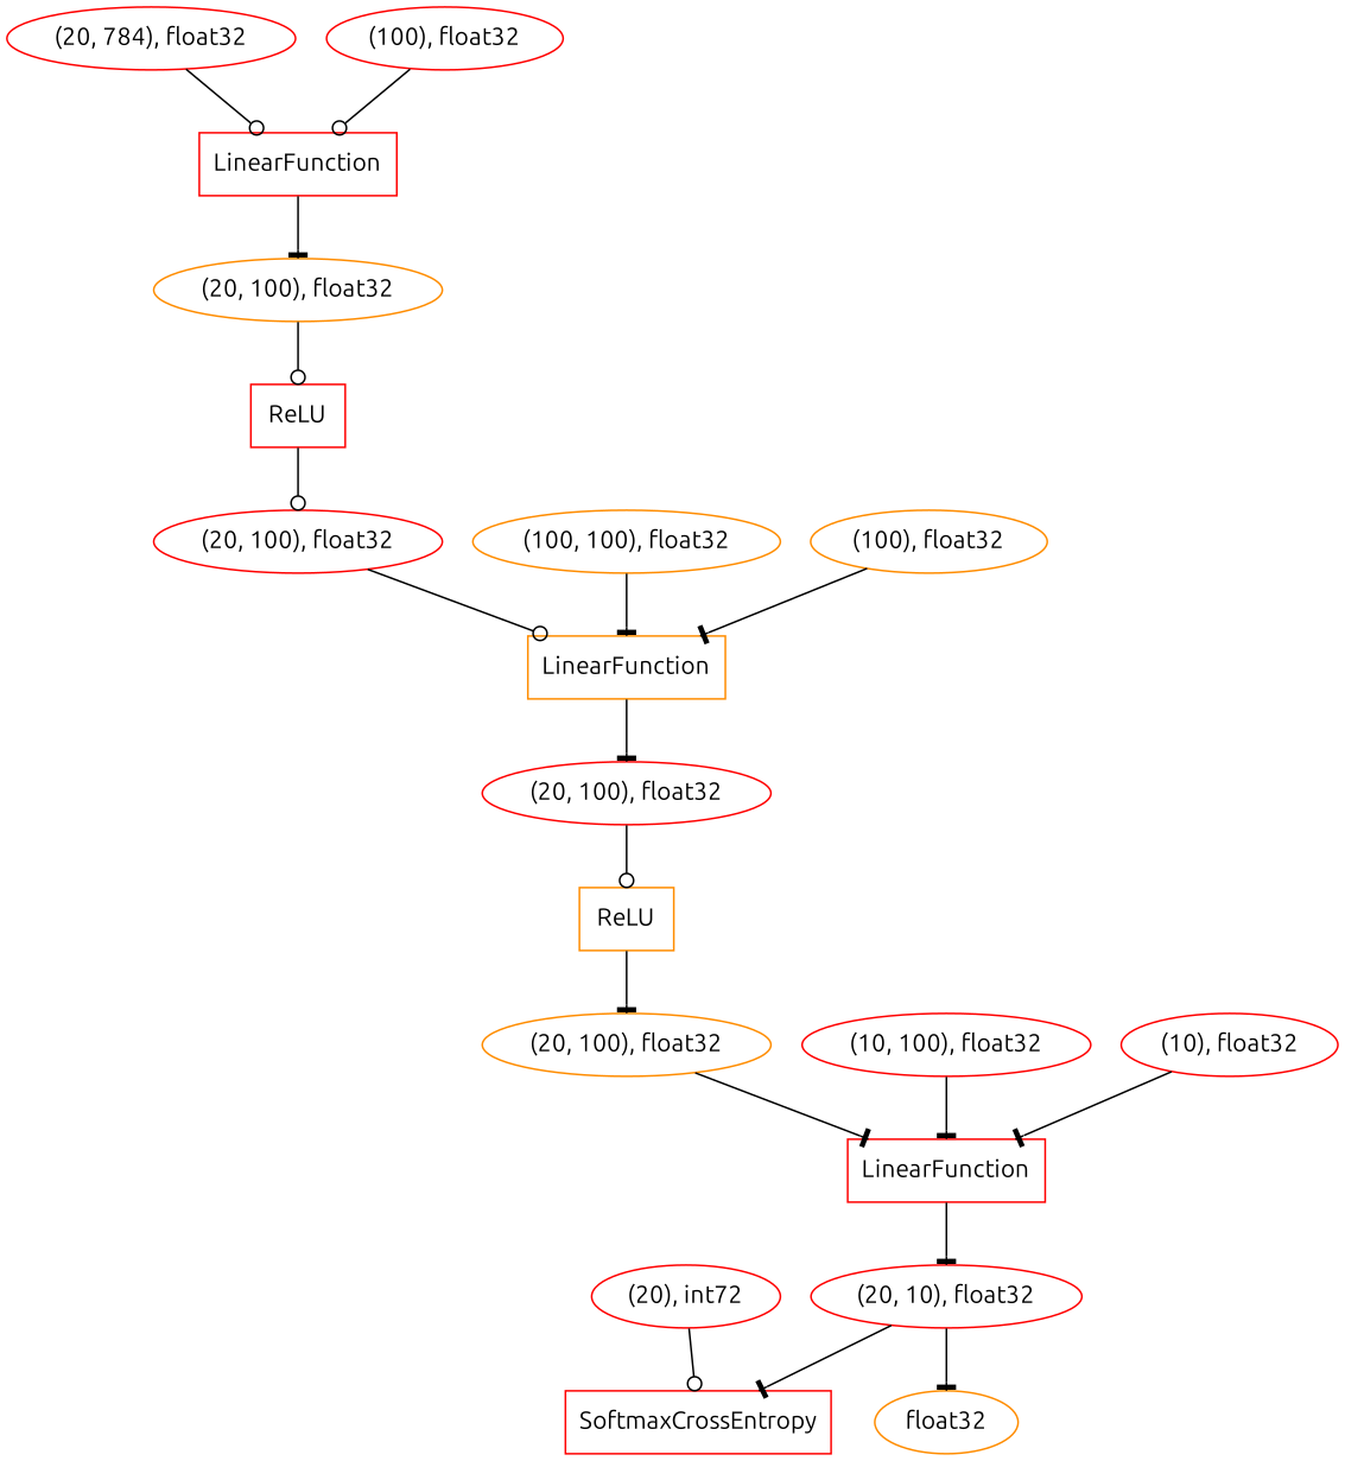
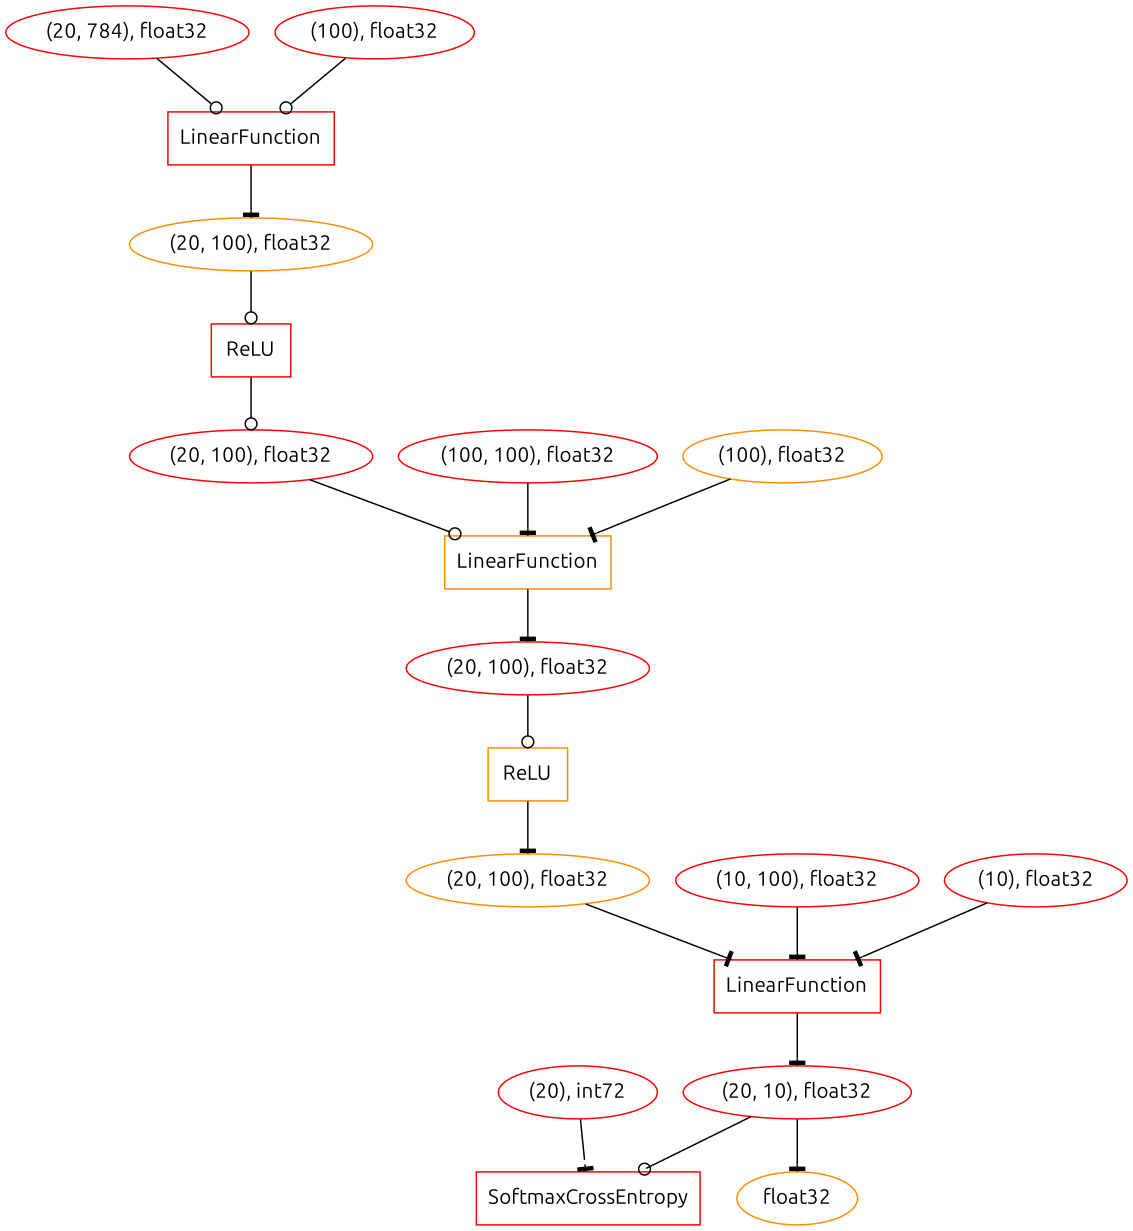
  digraph {
    fontname=Ubuntu
    node [color=red fontname=Ubuntu shape=oval]
    edge [arrowhead=tee fontname=Ubuntu]
    n1 [label="(20, 784), float32"]
    n2 [label=LinearFunction shape=box]
    n3 [color=darkorange label="(20, 100), float32"]
    n4 [label=SoftmaxCrossEntropy shape=box]
    n5 [color=darkorange label=float32]
    n6 [label="(20, 100), float32"]
    n7 [color=darkorange label=ReLU shape=box]
    n8 [color=darkorange label="(20, 100), float32"]
    n9 [label=LinearFunction shape=box]
    n10 [label="(20, 10), float32"]
-   n11 [color=darkorange label="(100, 100), float32"]
+   n11 [label="(100, 100), float32"]
    n12 [color=darkorange label=LinearFunction shape=box]
    n13 [label=ReLU shape=box]
    n14 [label="(100), float32"]
    n15 [color=darkorange label="(100), float32"]
    n16 [label="(20, 100), float32"]
    n17 [label="(10, 100), float32"]
    n18 [label="(20), int72"]
    n19 [label="(10), float32"]
    n1 -> n2 [arrowhead=odot]
    n2 -> n3
    n3 -> n13 [arrowhead=odot]
    n6 -> n7 [arrowhead=odot]
    n7 -> n8
    n8 -> n9
    n9 -> n10
-   n10 -> n4
+   n10 -> n4 [arrowhead=odot]
    n10 -> n5
    n11 -> n12
    n12 -> n6
    n13 -> n16 [arrowhead=odot]
    n14 -> n2 [arrowhead=odot]
    n15 -> n12
    n16 -> n12 [arrowhead=odot]
    n17 -> n9
-   n18 -> n4 [arrowhead=odot]
+   n18 -> n4
    n19 -> n9
  }
